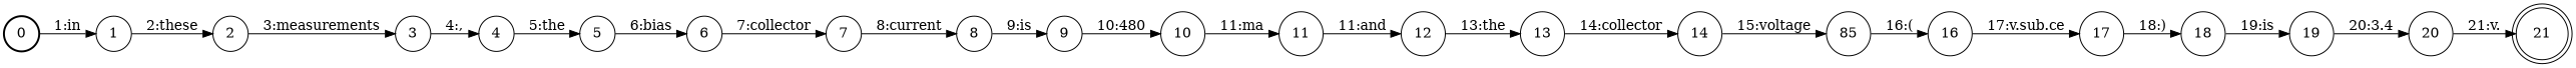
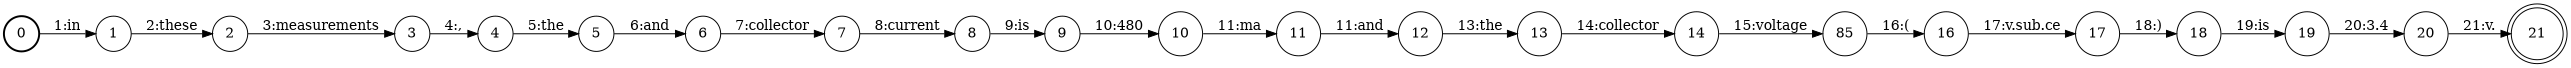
  digraph {
    nodesep=0.25
    rankdir=LR
    ranksep=0.4
    node [fontsize=14 shape=circle style=solid]
    edge [fontsize=14]
    n1 [label=0 style=bold]
    n2 [label=1]
    n3 [label=2]
    n4 [label=3]
    n5 [label=4]
    n6 [label=5]
    n7 [label=6]
    n8 [label=7]
    n9 [label=8]
    n10 [label=9]
    n11 [label=10]
    n12 [label=11]
    n13 [label=12]
    n14 [label=13]
    n15 [label=14]
    n16 [label=85]
    n17 [label=16]
    n18 [label=17]
    n19 [label=18]
    n20 [label=19]
    n21 [label=20]
    n22 [label=21 shape=doublecircle]
    n1 -> n2 [label="1:in"]
    n2 -> n3 [label="2:these"]
    n3 -> n4 [label="3:measurements"]
    n4 -> n5 [label="4:,"]
    n5 -> n6 [label="5:the"]
-   n6 -> n7 [label="6:bias"]
+   n6 -> n7 [label="6:and"]
    n7 -> n8 [label="7:collector"]
    n8 -> n9 [label="8:current"]
    n9 -> n10 [label="9:is"]
    n10 -> n11 [label="10:480"]
    n11 -> n12 [label="11:ma"]
    n12 -> n13 [label="11:and"]
    n13 -> n14 [label="13:the"]
    n14 -> n15 [label="14:collector"]
    n15 -> n16 [label="15:voltage"]
    n16 -> n17 [label="16:("]
    n17 -> n18 [label="17:v.sub.ce"]
    n18 -> n19 [label="18:)"]
    n19 -> n20 [label="19:is"]
    n20 -> n21 [label="20:3.4"]
    n21 -> n22 [label="21:v."]
  }
